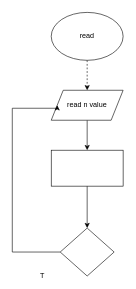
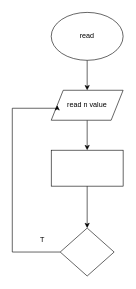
  <mxCell id="0" />
  <mxCell id="1" parent="0" />
- <mxCell id="2" value="" style="edgeStyle=orthogonalEdgeStyle;rounded=0;orthogonalLoop=1;jettySize=auto;html=1;dashed=1;" edge="1" parent="1" source="3" target="7"><mxGeometry relative="1" as="geometry" /></mxCell>
+ <mxCell id="2" value="" style="edgeStyle=orthogonalEdgeStyle;rounded=0;orthogonalLoop=1;jettySize=auto;html=1;" edge="1" parent="1" source="3" target="7"><mxGeometry relative="1" as="geometry" /></mxCell>
  <mxCell id="3" value="read" style="ellipse;whiteSpace=wrap;html=1;" vertex="1" parent="1"><mxGeometry x="85" y="20" width="120" height="80" as="geometry" /></mxCell>
  <mxCell id="4" value="" style="edgeStyle=orthogonalEdgeStyle;rounded=0;orthogonalLoop=1;jettySize=auto;html=1;" edge="1" parent="1" source="5" target="9"><mxGeometry relative="1" as="geometry" /></mxCell>
  <mxCell id="5" value="" style="whiteSpace=wrap;html=1;" vertex="1" parent="1"><mxGeometry x="85" y="250" width="120" height="60" as="geometry" /></mxCell>
  <mxCell id="6" value="" style="edgeStyle=orthogonalEdgeStyle;rounded=0;orthogonalLoop=1;jettySize=auto;html=1;" edge="1" parent="1" source="7" target="5"><mxGeometry relative="1" as="geometry" /></mxCell>
  <mxCell id="7" value="read n value" style="shape=parallelogram;perimeter=parallelogramPerimeter;whiteSpace=wrap;html=1;fixedSize=1;" vertex="1" parent="1"><mxGeometry x="85" y="150" width="120" height="50" as="geometry" /></mxCell>
  <mxCell id="8" style="edgeStyle=orthogonalEdgeStyle;rounded=0;orthogonalLoop=1;jettySize=auto;html=1;exitX=0;exitY=0.5;exitDx=0;exitDy=0;entryX=0;entryY=0.5;entryDx=0;entryDy=0;" edge="1" parent="1" source="9" target="7"><mxGeometry relative="1" as="geometry"><mxPoint x="-90" as="targetPoint" y="0" /><Array as="points"><mxPoint x="20" y="420" /><mxPoint x="20" y="180" /></Array></mxGeometry></mxCell>
  <mxCell id="9" value="" style="rhombus;whiteSpace=wrap;html=1;" vertex="1" parent="1"><mxGeometry x="100" y="380" width="90" height="80" as="geometry" /></mxCell>
- <mxCell id="10" value="T" style="text;html=1;align=center;verticalAlign=middle;resizable=0;points=[];autosize=1;" vertex="1" parent="1"><mxGeometry x="60" y="450" width="20" height="20" as="geometry" /></mxCell>
+ <mxCell id="10" value="T" style="text;html=1;align=center;verticalAlign=middle;resizable=0;points=[];autosize=1;" vertex="1" parent="1"><mxGeometry x="60" y="390" width="20" height="20" as="geometry" /></mxCell>
